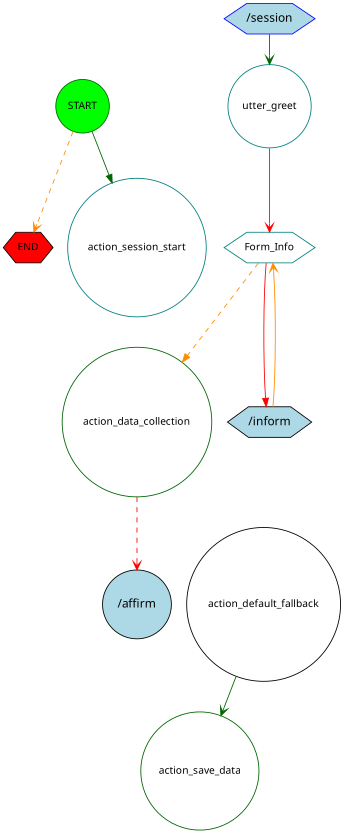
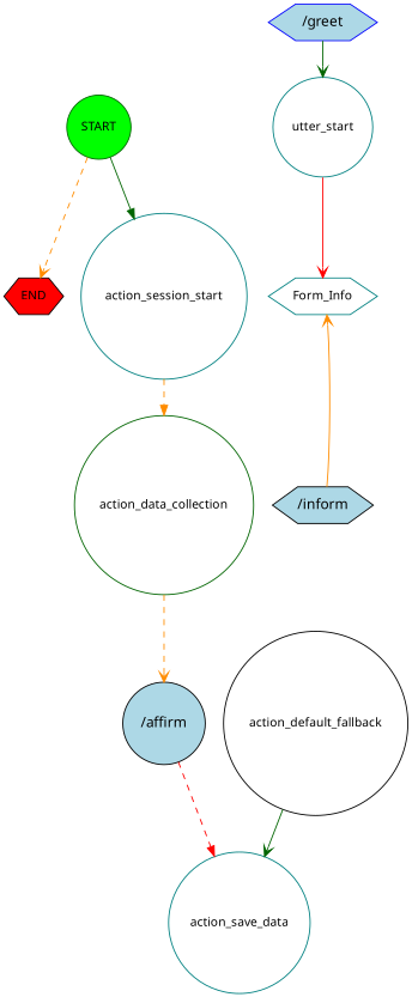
  digraph {
    fontname="Noto Sans"
    node [color=black fontname="Noto Sans" fontsize=12 shape=circle]
    edge [arrowhead=vee color=darkorange fontname="Noto Sans" style=solid]
    n1 [color=darkgreen fillcolor=green label=START style=filled]
    n2 [fillcolor=red label=END shape=hexagon style=filled]
    n3 [color=teal label=action_session_start]
-   n4 [color=blue fillcolor=lightblue label="/session" shape=hexagon style=filled fontsize=""]
-   n5 [color=teal label=utter_greet]
+   n4 [color=blue fillcolor=lightblue label="/greet" shape=hexagon style=filled fontsize=""]
+   n5 [color=teal label=utter_start]
    n6 [color=teal label=Form_Info shape=hexagon]
    n7 [color=darkgreen label=action_data_collection]
    n8 [fillcolor=lightblue label="/inform" shape=hexagon style=filled fontsize=""]
    n9 [fillcolor=lightblue label="/affirm" style=filled fontsize=""]
-   n10 [color=darkgreen label=action_save_data]
+   n10 [color=teal label=action_save_data]
    n11 [label=action_default_fallback]
    n1 -> n2 [style=dashed]
    n1 -> n3 [arrowhead=normal color=darkgreen]
    n4 -> n5 [color=darkgreen]
    n5 -> n6 [color=red]
-   n6 -> n7 [arrowhead=normal style=dashed]
-   n6 -> n8 [arrowhead=normal color=red]
-   n7 -> n9 [color=red style=dashed]
+   n3 -> n7 [arrowhead=normal style=dashed]
+   n7 -> n9 [style=dashed]
    n8 -> n6
+   n9 -> n10 [arrowhead=normal color=red style=dashed]
    n11 -> n10 [color=darkgreen]
  }
